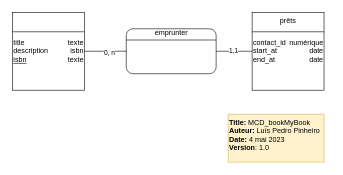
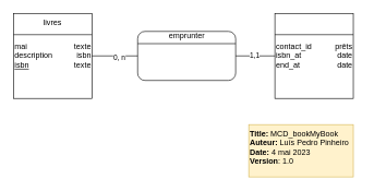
  <mxCell id="0" />
  <mxCell id="1" parent="0" />
  <mxCell id="2" value="" style="group" vertex="1" connectable="0" parent="1"><mxGeometry x="20" y="20" width="530" height="250" as="geometry" /></mxCell>
  <mxCell id="3" value="" style="group" vertex="1" connectable="0" parent="2"><mxGeometry width="120" height="130" as="geometry" /></mxCell>
  <mxCell id="4" value="" style="rounded=0;whiteSpace=wrap;html=1;" vertex="1" parent="3"><mxGeometry width="120" height="130" as="geometry" /></mxCell>
- <mxCell id="6" value="title&lt;br&gt;description&lt;br&gt;&lt;u&gt;isbn&lt;/u&gt;" style="text;html=1;align=left;verticalAlign=middle;resizable=0;points=[];autosize=1;strokeColor=none;fillColor=none;glass=0;" vertex="1" parent="3"><mxGeometry y="35" width="80" height="60" as="geometry" /></mxCell>
+ <mxCell id="5" value="livres" style="text;html=1;strokeColor=none;fillColor=none;align=center;verticalAlign=middle;whiteSpace=wrap;rounded=0;" vertex="1" parent="3"><mxGeometry x="30" width="60" height="30" as="geometry" /></mxCell>
+ <mxCell id="6" value="mai&lt;br&gt;description&lt;br&gt;&lt;u&gt;isbn&lt;/u&gt;" style="text;html=1;align=left;verticalAlign=middle;resizable=0;points=[];autosize=1;strokeColor=none;fillColor=none;glass=0;" vertex="1" parent="3"><mxGeometry y="35" width="80" height="60" as="geometry" /></mxCell>
  <mxCell id="7" value="" style="endArrow=none;html=1;rounded=0;exitX=0;exitY=0.25;exitDx=0;exitDy=0;entryX=1;entryY=0.25;entryDx=0;entryDy=0;" edge="1" parent="3" source="4" target="4"><mxGeometry width="50" height="50" relative="1" as="geometry"><mxPoint x="170" y="70" as="sourcePoint" /><mxPoint x="220" y="20" as="targetPoint" /></mxGeometry></mxCell>
  <mxCell id="8" value="texte&lt;br&gt;isbn&lt;br&gt;texte" style="text;html=1;align=right;verticalAlign=middle;resizable=0;points=[];autosize=1;strokeColor=none;fillColor=none;" vertex="1" parent="3"><mxGeometry x="70" y="35" width="50" height="60" as="geometry" /></mxCell>
  <mxCell id="9" value="" style="group" vertex="1" connectable="0" parent="2"><mxGeometry x="400" width="120" height="130" as="geometry" /></mxCell>
  <mxCell id="10" value="" style="rounded=0;whiteSpace=wrap;html=1;" vertex="1" parent="9"><mxGeometry width="120" height="130" as="geometry" /></mxCell>
- <mxCell id="11" value="prêts" style="text;html=1;strokeColor=none;fillColor=none;align=center;verticalAlign=middle;whiteSpace=wrap;rounded=0;" vertex="1" parent="9"><mxGeometry x="30" width="60" height="30" as="geometry" /></mxCell>
- <mxCell id="12" value="contact_id&lt;br&gt;start_at&lt;br&gt;end_at" style="text;html=1;align=left;verticalAlign=middle;resizable=0;points=[];autosize=1;strokeColor=none;fillColor=none;glass=0;" vertex="1" parent="9"><mxGeometry y="35" width="80" height="60" as="geometry" /></mxCell>
+ <mxCell id="12" value="contact_id&lt;br&gt;isbn_at&lt;br&gt;end_at" style="text;html=1;align=left;verticalAlign=middle;resizable=0;points=[];autosize=1;strokeColor=none;fillColor=none;glass=0;" vertex="1" parent="9"><mxGeometry y="35" width="80" height="60" as="geometry" /></mxCell>
  <mxCell id="13" value="" style="endArrow=none;html=1;rounded=0;exitX=0;exitY=0.25;exitDx=0;exitDy=0;entryX=1;entryY=0.25;entryDx=0;entryDy=0;" edge="1" parent="9" source="10" target="10"><mxGeometry width="50" height="50" relative="1" as="geometry"><mxPoint x="170" y="70" as="sourcePoint" /><mxPoint x="220" y="20" as="targetPoint" /></mxGeometry></mxCell>
- <mxCell id="14" value="numérique&lt;br&gt;date&lt;br&gt;date" style="text;html=1;align=right;verticalAlign=middle;resizable=0;points=[];autosize=1;strokeColor=none;fillColor=none;" vertex="1" parent="9"><mxGeometry x="40" y="35" width="80" height="60" as="geometry" /></mxCell>
+ <mxCell id="14" value="prêts&lt;br&gt;date&lt;br&gt;date" style="text;html=1;align=right;verticalAlign=middle;resizable=0;points=[];autosize=1;strokeColor=none;fillColor=none;" vertex="1" parent="9"><mxGeometry x="40" y="35" width="80" height="60" as="geometry" /></mxCell>
  <mxCell id="15" value="" style="group" vertex="1" connectable="0" parent="2"><mxGeometry x="190" y="20" width="150" height="82.5" as="geometry" /></mxCell>
  <mxCell id="16" value="" style="rounded=1;whiteSpace=wrap;html=1;" vertex="1" parent="15"><mxGeometry y="7.5" width="150" height="75" as="geometry" /></mxCell>
  <mxCell id="17" value="" style="endArrow=none;html=1;rounded=0;exitX=0;exitY=0.25;exitDx=0;exitDy=0;entryX=1;entryY=0.25;entryDx=0;entryDy=0;" edge="1" parent="15" source="16" target="16"><mxGeometry width="50" height="50" relative="1" as="geometry"><mxPoint x="40" y="170" as="sourcePoint" /><mxPoint x="90" y="120" as="targetPoint" /></mxGeometry></mxCell>
  <mxCell id="18" value="emprunter" style="text;html=1;align=center;verticalAlign=middle;resizable=0;points=[];autosize=1;strokeColor=none;fillColor=none;" vertex="1" parent="15"><mxGeometry x="35" width="80" height="30" as="geometry" /></mxCell>
  <mxCell id="19" style="edgeStyle=orthogonalEdgeStyle;rounded=0;orthogonalLoop=1;jettySize=auto;html=1;endArrow=none;endFill=0;" edge="1" parent="2" source="4" target="16"><mxGeometry relative="1" as="geometry" /></mxCell>
  <mxCell id="20" value="0, n" style="edgeLabel;html=1;align=center;verticalAlign=middle;resizable=0;points=[];" vertex="1" connectable="0" parent="19"><mxGeometry x="0.171" y="-1" relative="1" as="geometry"><mxPoint as="offset" /></mxGeometry></mxCell>
  <mxCell id="21" style="edgeStyle=orthogonalEdgeStyle;rounded=0;orthogonalLoop=1;jettySize=auto;html=1;endArrow=none;endFill=0;" edge="1" parent="2" source="10" target="16"><mxGeometry relative="1" as="geometry" /></mxCell>
  <mxCell id="22" value="1,1" style="edgeLabel;html=1;align=center;verticalAlign=middle;resizable=0;points=[];" vertex="1" connectable="0" parent="21"><mxGeometry x="0.067" y="-2" relative="1" as="geometry"><mxPoint as="offset" /></mxGeometry></mxCell>
  <mxCell id="23" value="" style="group" vertex="1" connectable="0" parent="2"><mxGeometry x="360" y="170" width="170" height="80" as="geometry" /></mxCell>
  <mxCell id="24" value="" style="rounded=0;whiteSpace=wrap;html=1;align=center;fillColor=#fff2cc;strokeColor=#d6b656;" vertex="1" parent="23"><mxGeometry width="160" height="80" as="geometry" /></mxCell>
  <mxCell id="25" value="&lt;b&gt;Title: &lt;/b&gt;MCD_bookMyBook&lt;br&gt;&lt;b&gt;Auteur:&lt;/b&gt; Luís Pedro Pinheiro&lt;br&gt;&lt;b&gt;Date: &lt;/b&gt;4 mai 2023&lt;br&gt;&lt;b&gt;Version&lt;/b&gt;: 1.0" style="text;html=1;strokeColor=none;fillColor=none;align=left;verticalAlign=middle;rounded=0;labelPosition=center;verticalLabelPosition=middle;whiteSpace=wrap;" vertex="1" parent="23"><mxGeometry width="170" height="70" as="geometry" /></mxCell>
